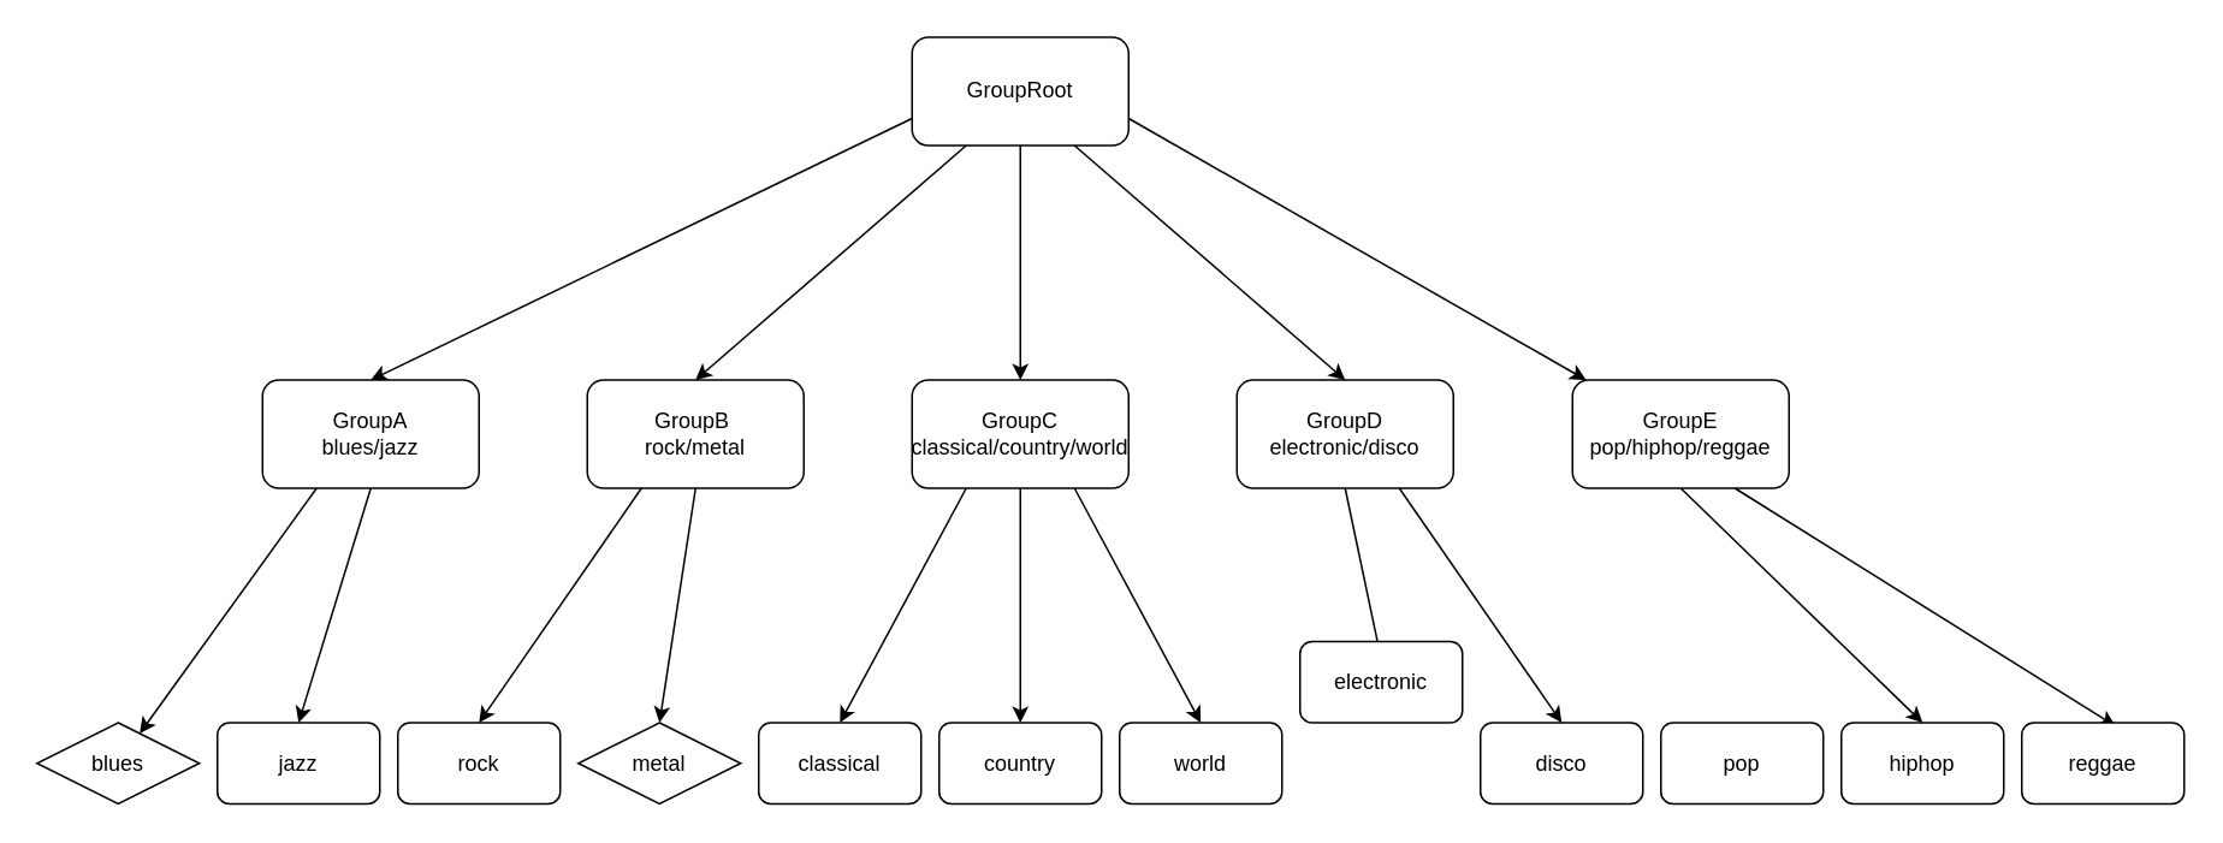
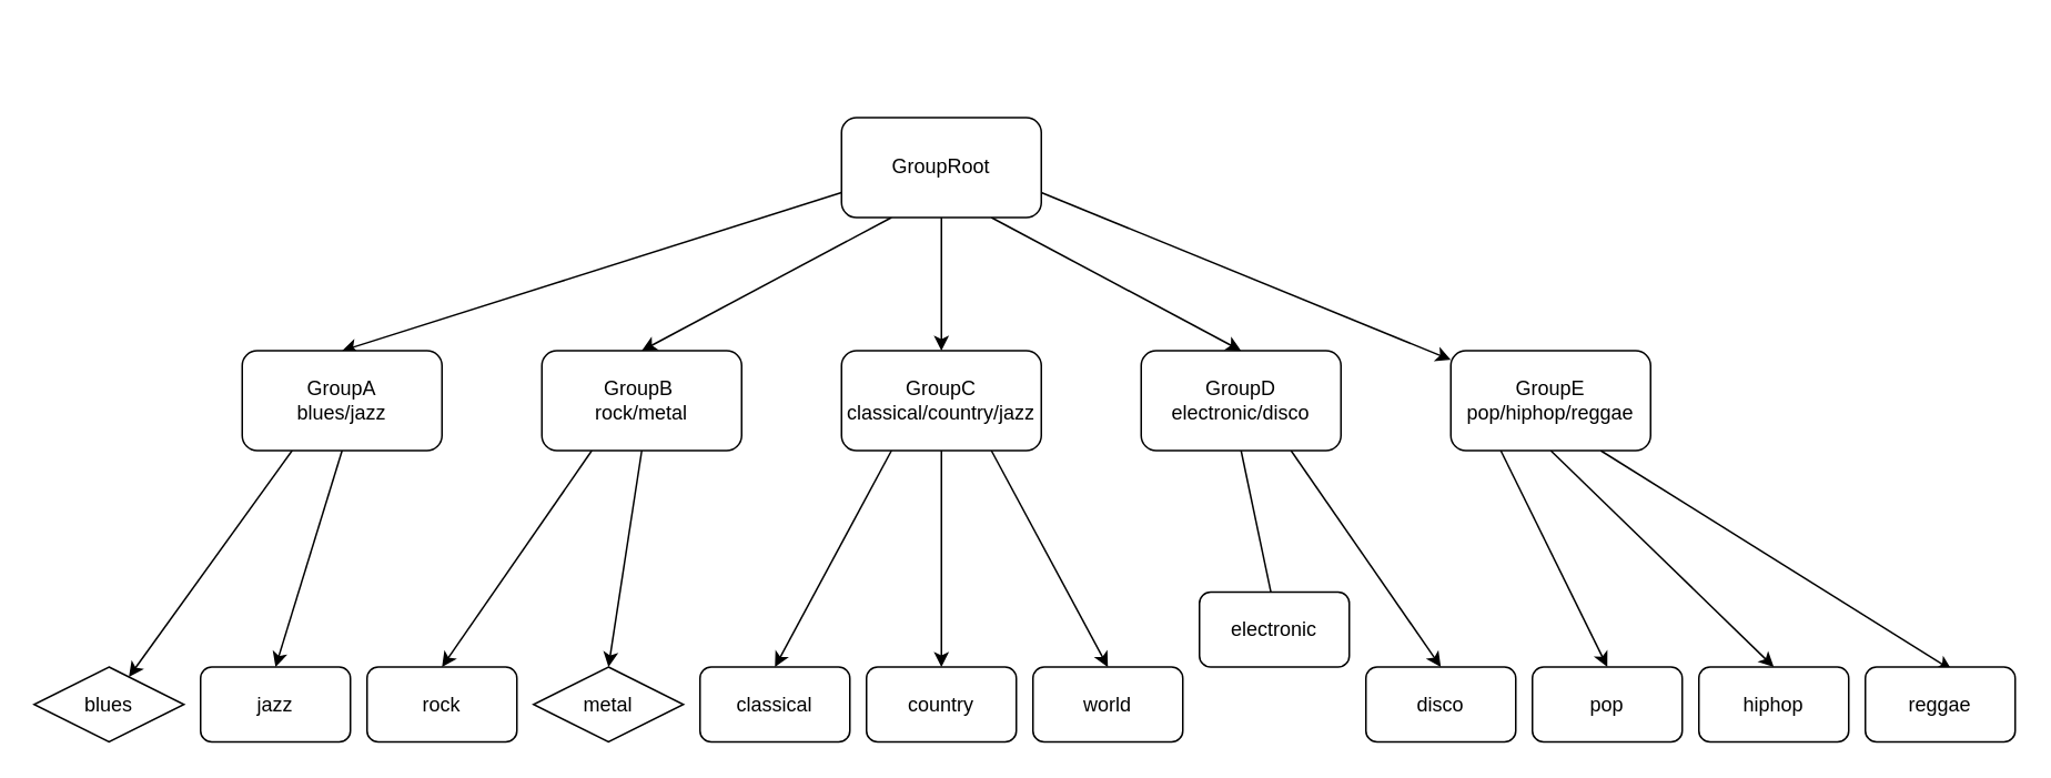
  <mxCell id="0" />
  <mxCell id="1" parent="0" />
  <mxCell id="2" style="edgeStyle=none;rounded=0;orthogonalLoop=1;jettySize=auto;html=1;exitX=0;exitY=0.75;exitDx=0;exitDy=0;entryX=0.5;entryY=0;entryDx=0;entryDy=0;" edge="1" parent="1" source="7" target="10"><mxGeometry relative="1" as="geometry" /></mxCell>
  <mxCell id="3" style="edgeStyle=none;rounded=0;orthogonalLoop=1;jettySize=auto;html=1;exitX=0.25;exitY=1;exitDx=0;exitDy=0;entryX=0.5;entryY=0;entryDx=0;entryDy=0;" edge="1" parent="1" source="7" target="13"><mxGeometry relative="1" as="geometry" /></mxCell>
  <mxCell id="4" style="edgeStyle=none;rounded=0;orthogonalLoop=1;jettySize=auto;html=1;exitX=0.5;exitY=1;exitDx=0;exitDy=0;" edge="1" parent="1" source="7" target="17"><mxGeometry relative="1" as="geometry" /></mxCell>
  <mxCell id="5" style="edgeStyle=none;rounded=0;orthogonalLoop=1;jettySize=auto;html=1;exitX=0.75;exitY=1;exitDx=0;exitDy=0;entryX=0.5;entryY=0;entryDx=0;entryDy=0;" edge="1" parent="1" source="7" target="20"><mxGeometry relative="1" as="geometry" /></mxCell>
  <mxCell id="6" style="edgeStyle=none;rounded=0;orthogonalLoop=1;jettySize=auto;html=1;exitX=1;exitY=0.75;exitDx=0;exitDy=0;" edge="1" parent="1" source="7" target="24"><mxGeometry relative="1" as="geometry" /></mxCell>
- <mxCell id="7" value="GroupRoot" style="rounded=1;whiteSpace=wrap;html=1;" vertex="1" parent="1"><mxGeometry x="505" y="20" width="120" height="60" as="geometry" /></mxCell>
+ <mxCell id="7" value="GroupRoot" style="rounded=1;whiteSpace=wrap;html=1;" vertex="1" parent="1"><mxGeometry x="505" y="70" width="120" height="60" as="geometry" /></mxCell>
  <mxCell id="8" style="rounded=0;orthogonalLoop=1;jettySize=auto;html=1;exitX=0.25;exitY=1;exitDx=0;exitDy=0;" edge="1" parent="1" source="10" target="25"><mxGeometry relative="1" as="geometry" /></mxCell>
  <mxCell id="9" style="edgeStyle=none;rounded=0;orthogonalLoop=1;jettySize=auto;html=1;exitX=0.5;exitY=1;exitDx=0;exitDy=0;entryX=0.5;entryY=0;entryDx=0;entryDy=0;" edge="1" parent="1" source="10" target="26"><mxGeometry relative="1" as="geometry" /></mxCell>
  <mxCell id="10" value="GroupA&lt;br&gt;blues/jazz&lt;br&gt;" style="rounded=1;whiteSpace=wrap;html=1;" vertex="1" parent="1"><mxGeometry x="145" y="210" width="120" height="60" as="geometry" /></mxCell>
  <mxCell id="11" style="edgeStyle=none;rounded=0;orthogonalLoop=1;jettySize=auto;html=1;exitX=0.25;exitY=1;exitDx=0;exitDy=0;entryX=0.5;entryY=0;entryDx=0;entryDy=0;" edge="1" parent="1" source="13" target="27"><mxGeometry relative="1" as="geometry" /></mxCell>
  <mxCell id="12" style="edgeStyle=none;rounded=0;orthogonalLoop=1;jettySize=auto;html=1;exitX=0.5;exitY=1;exitDx=0;exitDy=0;entryX=0.5;entryY=0;entryDx=0;entryDy=0;" edge="1" parent="1" source="13" target="28"><mxGeometry relative="1" as="geometry" /></mxCell>
  <mxCell id="13" value="GroupB&amp;nbsp;&lt;br&gt;rock/metal&lt;br&gt;" style="rounded=1;whiteSpace=wrap;html=1;" vertex="1" parent="1"><mxGeometry x="325" y="210" width="120" height="60" as="geometry" /></mxCell>
  <mxCell id="14" style="edgeStyle=none;rounded=0;orthogonalLoop=1;jettySize=auto;html=1;exitX=0.5;exitY=1;exitDx=0;exitDy=0;entryX=0.5;entryY=0;entryDx=0;entryDy=0;" edge="1" parent="1" source="17" target="30"><mxGeometry relative="1" as="geometry" /></mxCell>
  <mxCell id="15" style="edgeStyle=none;rounded=0;orthogonalLoop=1;jettySize=auto;html=1;exitX=0.25;exitY=1;exitDx=0;exitDy=0;entryX=0.5;entryY=0;entryDx=0;entryDy=0;" edge="1" parent="1" source="17" target="29"><mxGeometry relative="1" as="geometry" /></mxCell>
  <mxCell id="16" style="edgeStyle=none;rounded=0;orthogonalLoop=1;jettySize=auto;html=1;exitX=0.75;exitY=1;exitDx=0;exitDy=0;entryX=0.5;entryY=0;entryDx=0;entryDy=0;" edge="1" parent="1" source="17" target="31"><mxGeometry relative="1" as="geometry" /></mxCell>
- <mxCell id="17" value="GroupC&lt;br&gt;classical/country/world&lt;br&gt;" style="rounded=1;whiteSpace=wrap;html=1;" vertex="1" parent="1"><mxGeometry x="505" y="210" width="120" height="60" as="geometry" /></mxCell>
+ <mxCell id="17" value="GroupC&lt;br&gt;classical/country/jazz&lt;br&gt;" style="rounded=1;whiteSpace=wrap;html=1;" vertex="1" parent="1"><mxGeometry x="505" y="210" width="120" height="60" as="geometry" /></mxCell>
  <mxCell id="18" style="edgeStyle=none;rounded=0;orthogonalLoop=1;jettySize=auto;html=1;exitX=0.5;exitY=1;exitDx=0;exitDy=0;entryX=0.5;entryY=0.222;entryDx=0;entryDy=0;entryPerimeter=0;" edge="1" parent="1" source="20" target="32"><mxGeometry relative="1" as="geometry" /></mxCell>
  <mxCell id="19" style="edgeStyle=none;rounded=0;orthogonalLoop=1;jettySize=auto;html=1;exitX=0.75;exitY=1;exitDx=0;exitDy=0;entryX=0.5;entryY=0;entryDx=0;entryDy=0;" edge="1" parent="1" source="20" target="33"><mxGeometry relative="1" as="geometry" /></mxCell>
  <mxCell id="20" value="GroupD&lt;br&gt;electronic/disco&lt;br&gt;" style="rounded=1;whiteSpace=wrap;html=1;" vertex="1" parent="1"><mxGeometry x="685" y="210" width="120" height="60" as="geometry" /></mxCell>
+ <mxCell id="21" style="edgeStyle=none;rounded=0;orthogonalLoop=1;jettySize=auto;html=1;exitX=0.25;exitY=1;exitDx=0;exitDy=0;entryX=0.5;entryY=0;entryDx=0;entryDy=0;" edge="1" parent="1" source="24" target="34"><mxGeometry relative="1" as="geometry" /></mxCell>
  <mxCell id="22" style="edgeStyle=none;rounded=0;orthogonalLoop=1;jettySize=auto;html=1;exitX=0.5;exitY=1;exitDx=0;exitDy=0;entryX=0.5;entryY=0;entryDx=0;entryDy=0;" edge="1" parent="1" source="24" target="35"><mxGeometry relative="1" as="geometry" /></mxCell>
  <mxCell id="23" style="edgeStyle=none;rounded=0;orthogonalLoop=1;jettySize=auto;html=1;exitX=0.75;exitY=1;exitDx=0;exitDy=0;entryX=0.578;entryY=0.044;entryDx=0;entryDy=0;entryPerimeter=0;" edge="1" parent="1" source="24" target="36"><mxGeometry relative="1" as="geometry" /></mxCell>
  <mxCell id="24" value="GroupE&lt;br&gt;pop/hiphop/reggae&lt;br&gt;" style="rounded=1;whiteSpace=wrap;html=1;" vertex="1" parent="1"><mxGeometry x="871" y="210" width="120" height="60" as="geometry" /></mxCell>
  <mxCell id="25" value="blues" style="rhombus;whiteSpace=wrap;html=1;aspect=fixed;" vertex="1" parent="1"><mxGeometry x="20" y="400" width="90" height="45" as="geometry" /></mxCell>
  <mxCell id="26" value="jazz" style="rounded=1;whiteSpace=wrap;html=1;aspect=fixed;" vertex="1" parent="1"><mxGeometry x="120" y="400" width="90" height="45" as="geometry" /></mxCell>
  <mxCell id="27" value="rock" style="rounded=1;whiteSpace=wrap;html=1;aspect=fixed;" vertex="1" parent="1"><mxGeometry x="220" y="400" width="90" height="45" as="geometry" /></mxCell>
  <mxCell id="28" value="metal" style="rhombus;whiteSpace=wrap;html=1;aspect=fixed;" vertex="1" parent="1"><mxGeometry x="320" y="400" width="90" height="45" as="geometry" /></mxCell>
  <mxCell id="29" value="classical" style="rounded=1;whiteSpace=wrap;html=1;aspect=fixed;" vertex="1" parent="1"><mxGeometry x="420" y="400" width="90" height="45" as="geometry" /></mxCell>
  <mxCell id="30" value="country" style="rounded=1;whiteSpace=wrap;html=1;aspect=fixed;" vertex="1" parent="1"><mxGeometry x="520" y="400" width="90" height="45" as="geometry" /></mxCell>
  <mxCell id="31" value="world" style="rounded=1;whiteSpace=wrap;html=1;aspect=fixed;" vertex="1" parent="1"><mxGeometry x="620" y="400" width="90" height="45" as="geometry" /></mxCell>
  <mxCell id="32" value="electronic" style="rounded=1;whiteSpace=wrap;html=1;aspect=fixed;" vertex="1" parent="1"><mxGeometry x="720" y="355" width="90" height="45" as="geometry" /></mxCell>
  <mxCell id="33" value="disco" style="rounded=1;whiteSpace=wrap;html=1;aspect=fixed;" vertex="1" parent="1"><mxGeometry x="820" y="400" width="90" height="45" as="geometry" /></mxCell>
  <mxCell id="34" value="pop" style="rounded=1;whiteSpace=wrap;html=1;aspect=fixed;" vertex="1" parent="1"><mxGeometry x="920" y="400" width="90" height="45" as="geometry" /></mxCell>
  <mxCell id="35" value="hiphop" style="rounded=1;whiteSpace=wrap;html=1;aspect=fixed;" vertex="1" parent="1"><mxGeometry x="1020" y="400" width="90" height="45" as="geometry" /></mxCell>
  <mxCell id="36" value="reggae" style="rounded=1;whiteSpace=wrap;html=1;aspect=fixed;" vertex="1" parent="1"><mxGeometry x="1120" y="400" width="90" height="45" as="geometry" /></mxCell>
